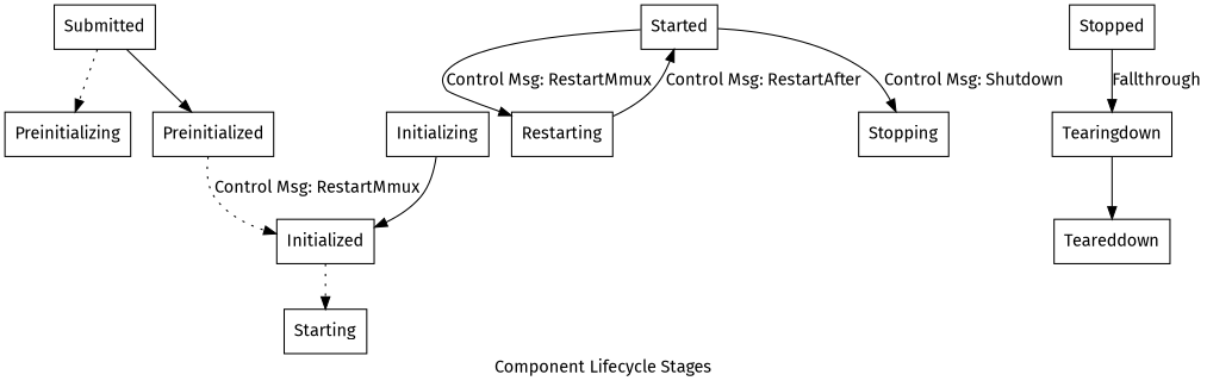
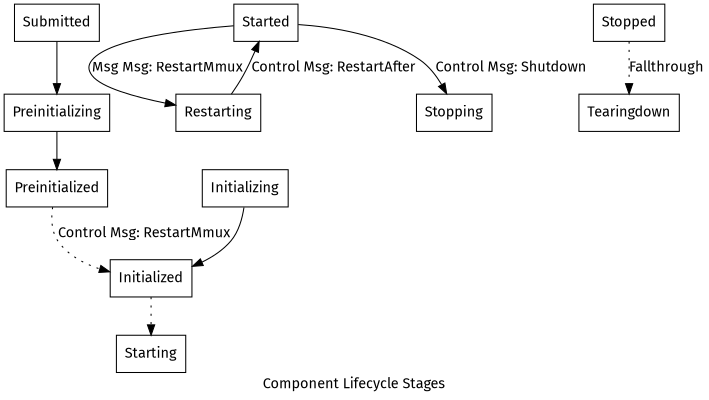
  digraph {
    fontname="Fira Sans"
    fontsize=14
    label="Component Lifecycle Stages"
    rankdir=TB
    node [fontname="Fira Sans" shape=box]
    edge [fontname="Fira Sans"]
    n1 [label=Submitted]
    n2 [label=Preinitializing]
    n3 [label=Preinitialized]
    n4 [label=Initialized]
    n5 [label=Initializing]
    n6 [label=Starting]
    n7 [label=Started]
    n8 [label=Restarting]
    n9 [label=Stopping]
    n10 [label=Stopped]
    n11 [label=Tearingdown]
-   n12 [label=Teareddown]
-   n1 -> n2 [style=dotted]
-   n1 -> n3
+   n1 -> n2
+   n2 -> n3
    n3 -> n4 [label="Control Msg: RestartMmux" style=dotted]
    n4 -> n6 [style=dotted]
    n5 -> n4
-   n7 -> n8 [label="Control Msg: RestartMmux"]
+   n7 -> n8 [label="Msg Msg: RestartMmux"]
    n7 -> n9 [label="Control Msg: Shutdown"]
    n8 -> n7 [label="Control Msg: RestartAfter"]
-   n10 -> n11 [label=Fallthrough style=solid]
-   n11 -> n12
+   n10 -> n11 [label=Fallthrough style=dotted]
  }
